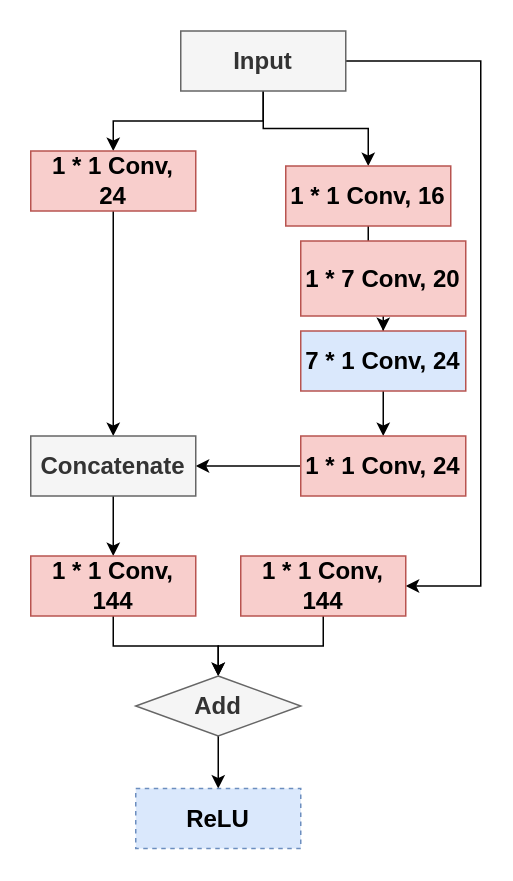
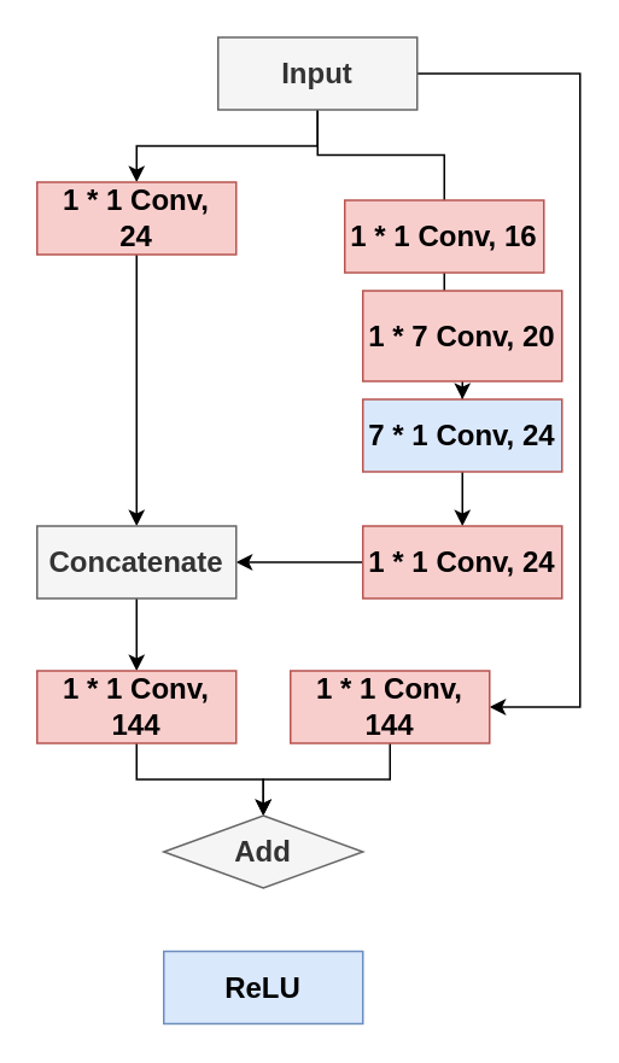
  <mxCell id="0" />
  <mxCell id="1" parent="0" />
  <mxCell id="2" style="edgeStyle=orthogonalEdgeStyle;rounded=0;orthogonalLoop=1;jettySize=auto;html=1;exitX=0.5;exitY=1;exitDx=0;exitDy=0;entryX=0.5;entryY=0;entryDx=0;entryDy=0;" edge="1" parent="1" source="5" target="7"><mxGeometry relative="1" as="geometry" /></mxCell>
- <mxCell id="3" style="edgeStyle=orthogonalEdgeStyle;rounded=0;orthogonalLoop=1;jettySize=auto;html=1;exitX=0.5;exitY=1;exitDx=0;exitDy=0;entryX=0.5;entryY=0;entryDx=0;entryDy=0;" edge="1" parent="1" source="5" target="9"><mxGeometry relative="1" as="geometry" /></mxCell>
+ <mxCell id="3" style="edgeStyle=orthogonalEdgeStyle;rounded=0;orthogonalLoop=1;jettySize=auto;html=1;exitX=0.5;exitY=1;exitDx=0;exitDy=0;entryX=0.5;entryY=0;entryDx=0;entryDy=0;endArrow=none;" edge="1" parent="1" source="5" target="9"><mxGeometry relative="1" as="geometry" /></mxCell>
  <mxCell id="4" style="edgeStyle=orthogonalEdgeStyle;rounded=0;orthogonalLoop=1;jettySize=auto;html=1;exitX=1;exitY=0.5;exitDx=0;exitDy=0;entryX=1;entryY=0.5;entryDx=0;entryDy=0;" edge="1" parent="1" source="5" target="21"><mxGeometry relative="1" as="geometry"><Array as="points"><mxPoint x="320" y="40" /><mxPoint x="320" y="390" /></Array></mxGeometry></mxCell>
  <mxCell id="5" value="&lt;b&gt;&lt;font style=&quot;font-size: 16px;&quot;&gt;Input&lt;/font&gt;&lt;/b&gt;" style="rounded=0;whiteSpace=wrap;html=1;fillColor=#f5f5f5;fontColor=#333333;strokeColor=#666666;" vertex="1" parent="1"><mxGeometry x="120" y="20" width="110" height="40" as="geometry" /></mxCell>
  <mxCell id="6" style="edgeStyle=orthogonalEdgeStyle;rounded=0;orthogonalLoop=1;jettySize=auto;html=1;exitX=0.5;exitY=1;exitDx=0;exitDy=0;entryX=0.5;entryY=0;entryDx=0;entryDy=0;" edge="1" parent="1" source="7" target="17"><mxGeometry relative="1" as="geometry" /></mxCell>
  <mxCell id="7" value="&lt;b&gt;&lt;font style=&quot;font-size: 16px;&quot;&gt;1 * 1 Conv,&lt;/font&gt;&lt;/b&gt;&lt;div&gt;&lt;span style=&quot;font-size: 16px;&quot;&gt;&lt;b&gt;24&lt;/b&gt;&lt;/span&gt;&lt;/div&gt;" style="rounded=0;whiteSpace=wrap;html=1;fillColor=#f8cecc;strokeColor=#b85450;" vertex="1" parent="1"><mxGeometry x="20" y="100" width="110" height="40" as="geometry" /></mxCell>
  <mxCell id="8" value="" style="edgeStyle=orthogonalEdgeStyle;rounded=0;orthogonalLoop=1;jettySize=auto;html=1;" edge="1" parent="1" source="9" target="11"><mxGeometry relative="1" as="geometry" /></mxCell>
  <mxCell id="9" value="&lt;span style=&quot;font-size: 16px;&quot;&gt;&lt;b&gt;1 * 1 Conv, 16&lt;/b&gt;&lt;/span&gt;" style="rounded=0;whiteSpace=wrap;html=1;fillColor=#f8cecc;strokeColor=#b85450;" vertex="1" parent="1"><mxGeometry x="190" y="110" width="110" height="40" as="geometry" /></mxCell>
  <mxCell id="10" value="" style="edgeStyle=orthogonalEdgeStyle;rounded=0;orthogonalLoop=1;jettySize=auto;html=1;" edge="1" parent="1" source="11" target="13"><mxGeometry relative="1" as="geometry" /></mxCell>
  <mxCell id="11" value="&lt;span style=&quot;font-size: 16px;&quot;&gt;&lt;b&gt;1 * 7 Conv, 20&lt;/b&gt;&lt;/span&gt;" style="rounded=0;whiteSpace=wrap;html=1;fillColor=#f8cecc;strokeColor=#b85450;" vertex="1" parent="1"><mxGeometry x="200" y="160" width="110" height="50" as="geometry" /></mxCell>
  <mxCell id="12" value="" style="edgeStyle=orthogonalEdgeStyle;rounded=0;orthogonalLoop=1;jettySize=auto;html=1;" edge="1" parent="1" source="13" target="15"><mxGeometry relative="1" as="geometry" /></mxCell>
  <mxCell id="13" value="&lt;span style=&quot;font-size: 16px;&quot;&gt;&lt;b&gt;7 * 1 Conv, 24&lt;/b&gt;&lt;/span&gt;" style="rounded=0;whiteSpace=wrap;html=1;fillColor=#dae8fc;strokeColor=#b85450;" vertex="1" parent="1"><mxGeometry x="200" y="220" width="110" height="40" as="geometry" /></mxCell>
  <mxCell id="14" style="edgeStyle=orthogonalEdgeStyle;rounded=0;orthogonalLoop=1;jettySize=auto;html=1;exitX=0;exitY=0.5;exitDx=0;exitDy=0;entryX=1;entryY=0.5;entryDx=0;entryDy=0;" edge="1" parent="1" source="15" target="17"><mxGeometry relative="1" as="geometry" /></mxCell>
  <mxCell id="15" value="&lt;span style=&quot;font-size: 16px;&quot;&gt;&lt;b&gt;1 * 1 Conv, 24&lt;/b&gt;&lt;/span&gt;" style="rounded=0;whiteSpace=wrap;html=1;fillColor=#f8cecc;strokeColor=#b85450;" vertex="1" parent="1"><mxGeometry x="200" y="290" width="110" height="40" as="geometry" /></mxCell>
  <mxCell id="16" value="" style="edgeStyle=orthogonalEdgeStyle;rounded=0;orthogonalLoop=1;jettySize=auto;html=1;" edge="1" parent="1" source="17" target="19"><mxGeometry relative="1" as="geometry" /></mxCell>
  <mxCell id="17" value="&lt;b&gt;&lt;font style=&quot;font-size: 16px;&quot;&gt;Concatenate&lt;/font&gt;&lt;/b&gt;" style="rounded=0;whiteSpace=wrap;html=1;fillColor=#f5f5f5;fontColor=#333333;strokeColor=#666666;" vertex="1" parent="1"><mxGeometry x="20" y="290" width="110" height="40" as="geometry" /></mxCell>
  <mxCell id="18" style="edgeStyle=orthogonalEdgeStyle;rounded=0;orthogonalLoop=1;jettySize=auto;html=1;exitX=0.5;exitY=1;exitDx=0;exitDy=0;entryX=0.5;entryY=0;entryDx=0;entryDy=0;" edge="1" parent="1" source="19" target="23"><mxGeometry relative="1" as="geometry" /></mxCell>
  <mxCell id="19" value="&lt;span style=&quot;font-size: 16px;&quot;&gt;&lt;b&gt;1 * 1 Conv, 144&lt;/b&gt;&lt;/span&gt;" style="rounded=0;whiteSpace=wrap;html=1;fillColor=#f8cecc;strokeColor=#b85450;" vertex="1" parent="1"><mxGeometry x="20" y="370" width="110" height="40" as="geometry" /></mxCell>
  <mxCell id="20" style="edgeStyle=orthogonalEdgeStyle;rounded=0;orthogonalLoop=1;jettySize=auto;html=1;exitX=0.5;exitY=1;exitDx=0;exitDy=0;entryX=0.5;entryY=0;entryDx=0;entryDy=0;" edge="1" parent="1" source="21" target="23"><mxGeometry relative="1" as="geometry"><mxPoint x="220" y="440" as="targetPoint" /></mxGeometry></mxCell>
  <mxCell id="21" value="&lt;span style=&quot;font-size: 16px;&quot;&gt;&lt;b&gt;1 * 1 Conv, 144&lt;/b&gt;&lt;/span&gt;" style="rounded=0;whiteSpace=wrap;html=1;fillColor=#f8cecc;strokeColor=#b85450;" vertex="1" parent="1"><mxGeometry x="160" y="370" width="110" height="40" as="geometry" /></mxCell>
- <mxCell id="22" value="" style="edgeStyle=orthogonalEdgeStyle;rounded=0;orthogonalLoop=1;jettySize=auto;html=1;" edge="1" parent="1" source="23" target="24"><mxGeometry relative="1" as="geometry" /></mxCell>
  <mxCell id="23" value="&lt;b&gt;&lt;font style=&quot;font-size: 16px;&quot;&gt;Add&lt;/font&gt;&lt;/b&gt;" style="rhombus;whiteSpace=wrap;html=1;fillColor=#f5f5f5;fontColor=#333333;strokeColor=#666666;" vertex="1" parent="1"><mxGeometry x="90" y="450" width="110" height="40" as="geometry" /></mxCell>
- <mxCell id="24" value="&lt;b&gt;&lt;font style=&quot;font-size: 16px;&quot;&gt;ReLU&lt;/font&gt;&lt;/b&gt;" style="rounded=0;whiteSpace=wrap;html=1;fillColor=#dae8fc;strokeColor=#6c8ebf;dashed=1;" vertex="1" parent="1"><mxGeometry x="90" y="525" width="110" height="40" as="geometry" /></mxCell>
+ <mxCell id="24" value="&lt;b&gt;&lt;font style=&quot;font-size: 16px;&quot;&gt;ReLU&lt;/font&gt;&lt;/b&gt;" style="rounded=0;whiteSpace=wrap;html=1;fillColor=#dae8fc;strokeColor=#6c8ebf;" vertex="1" parent="1"><mxGeometry x="90" y="525" width="110" height="40" as="geometry" /></mxCell>
